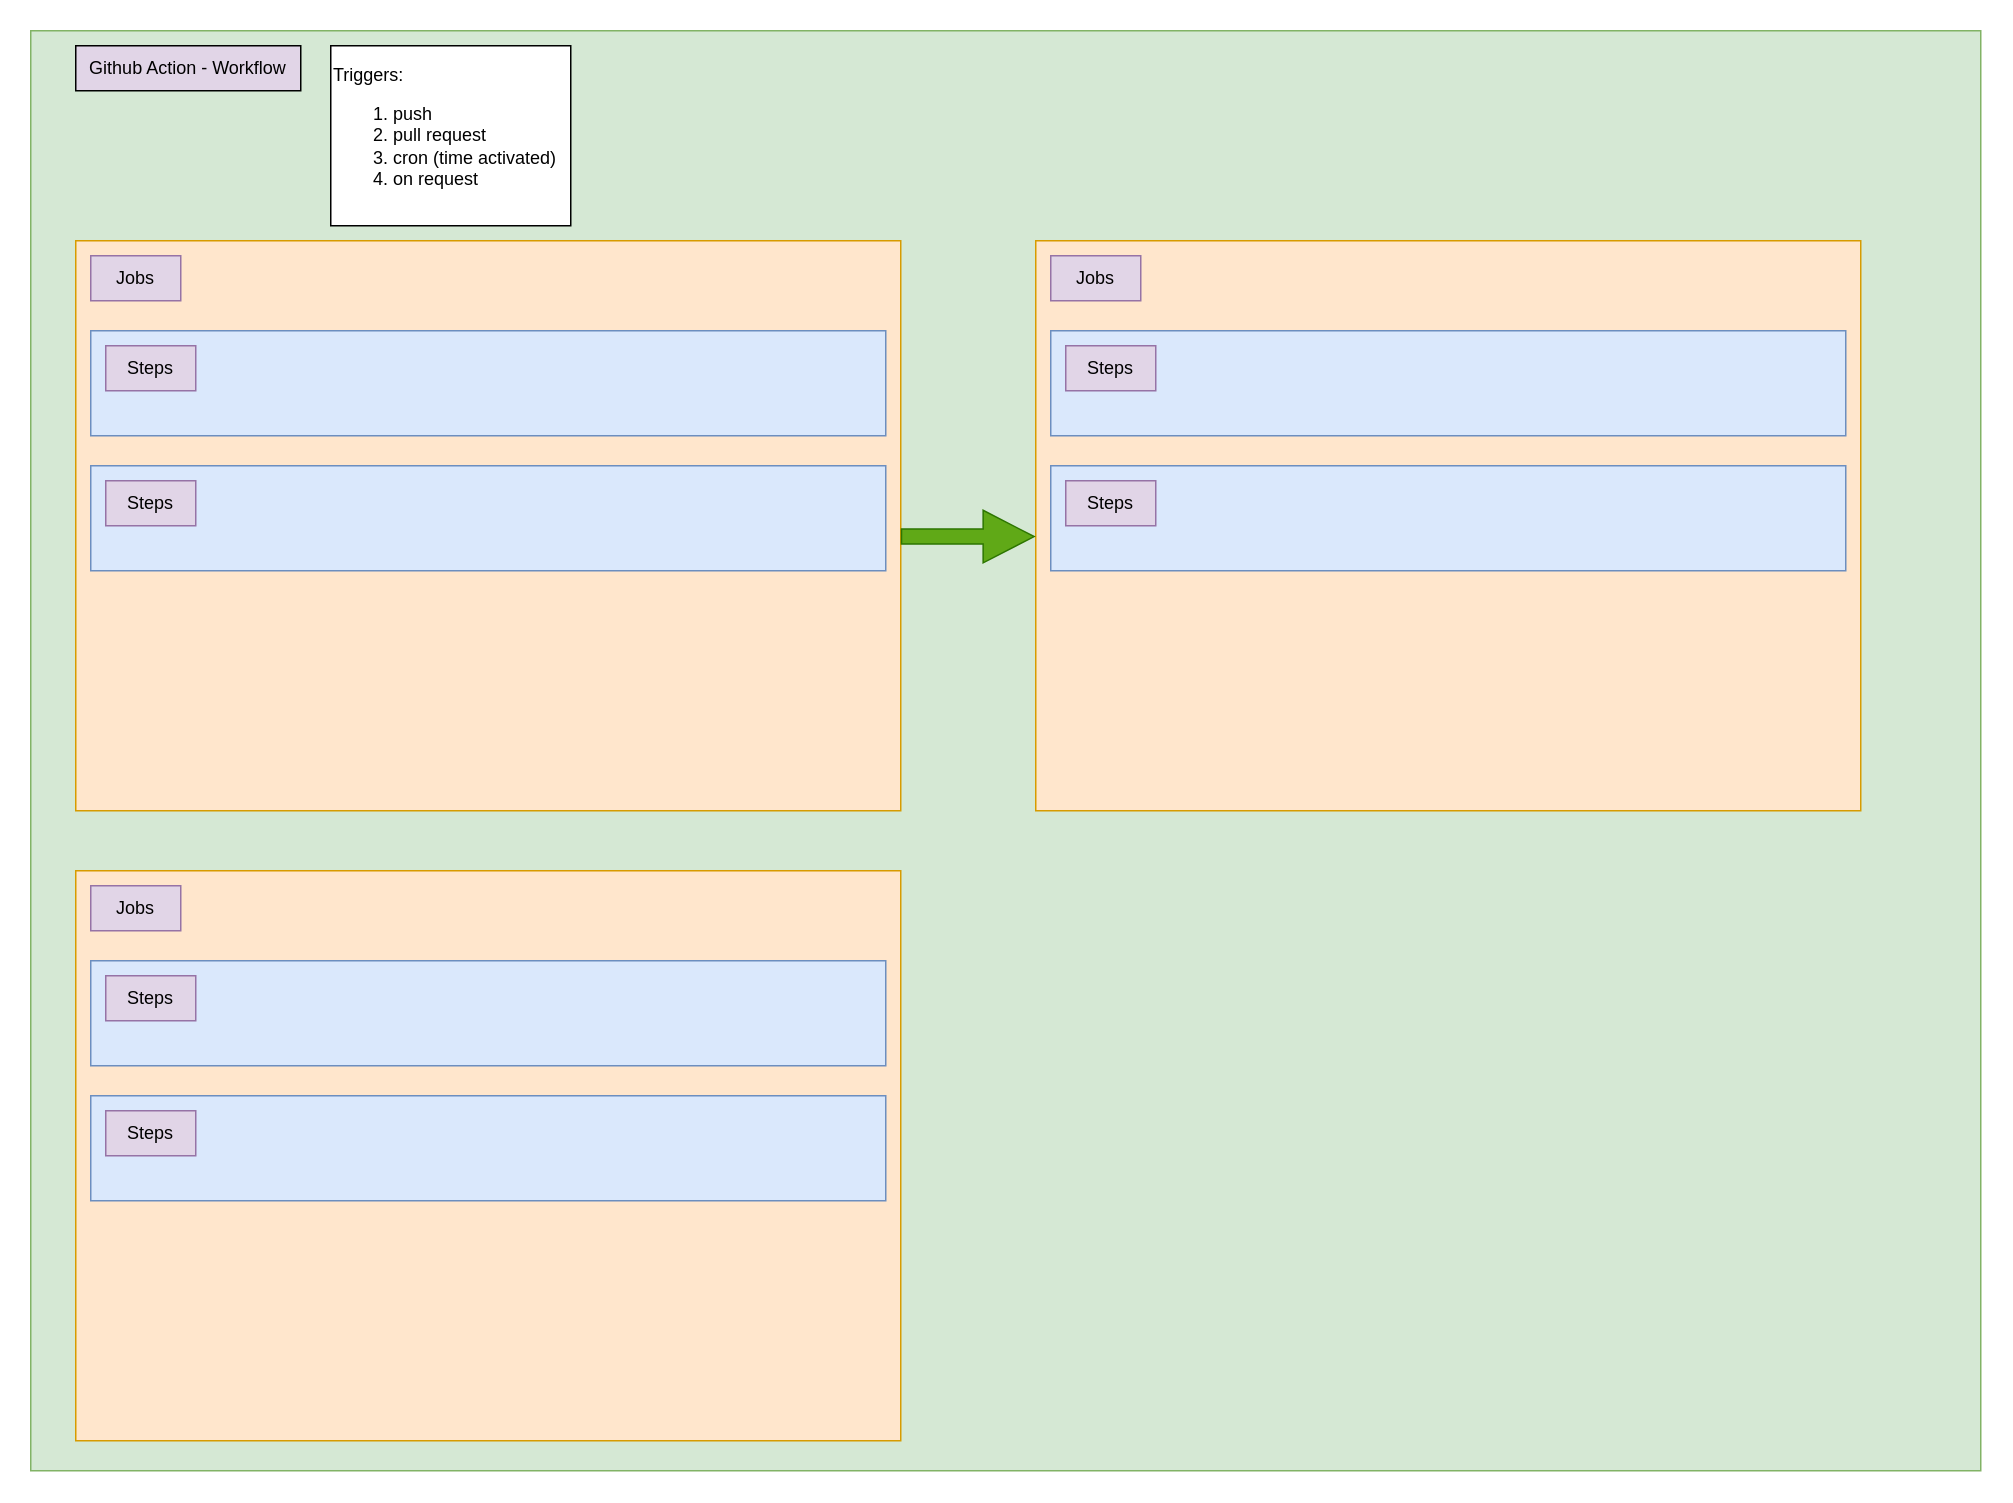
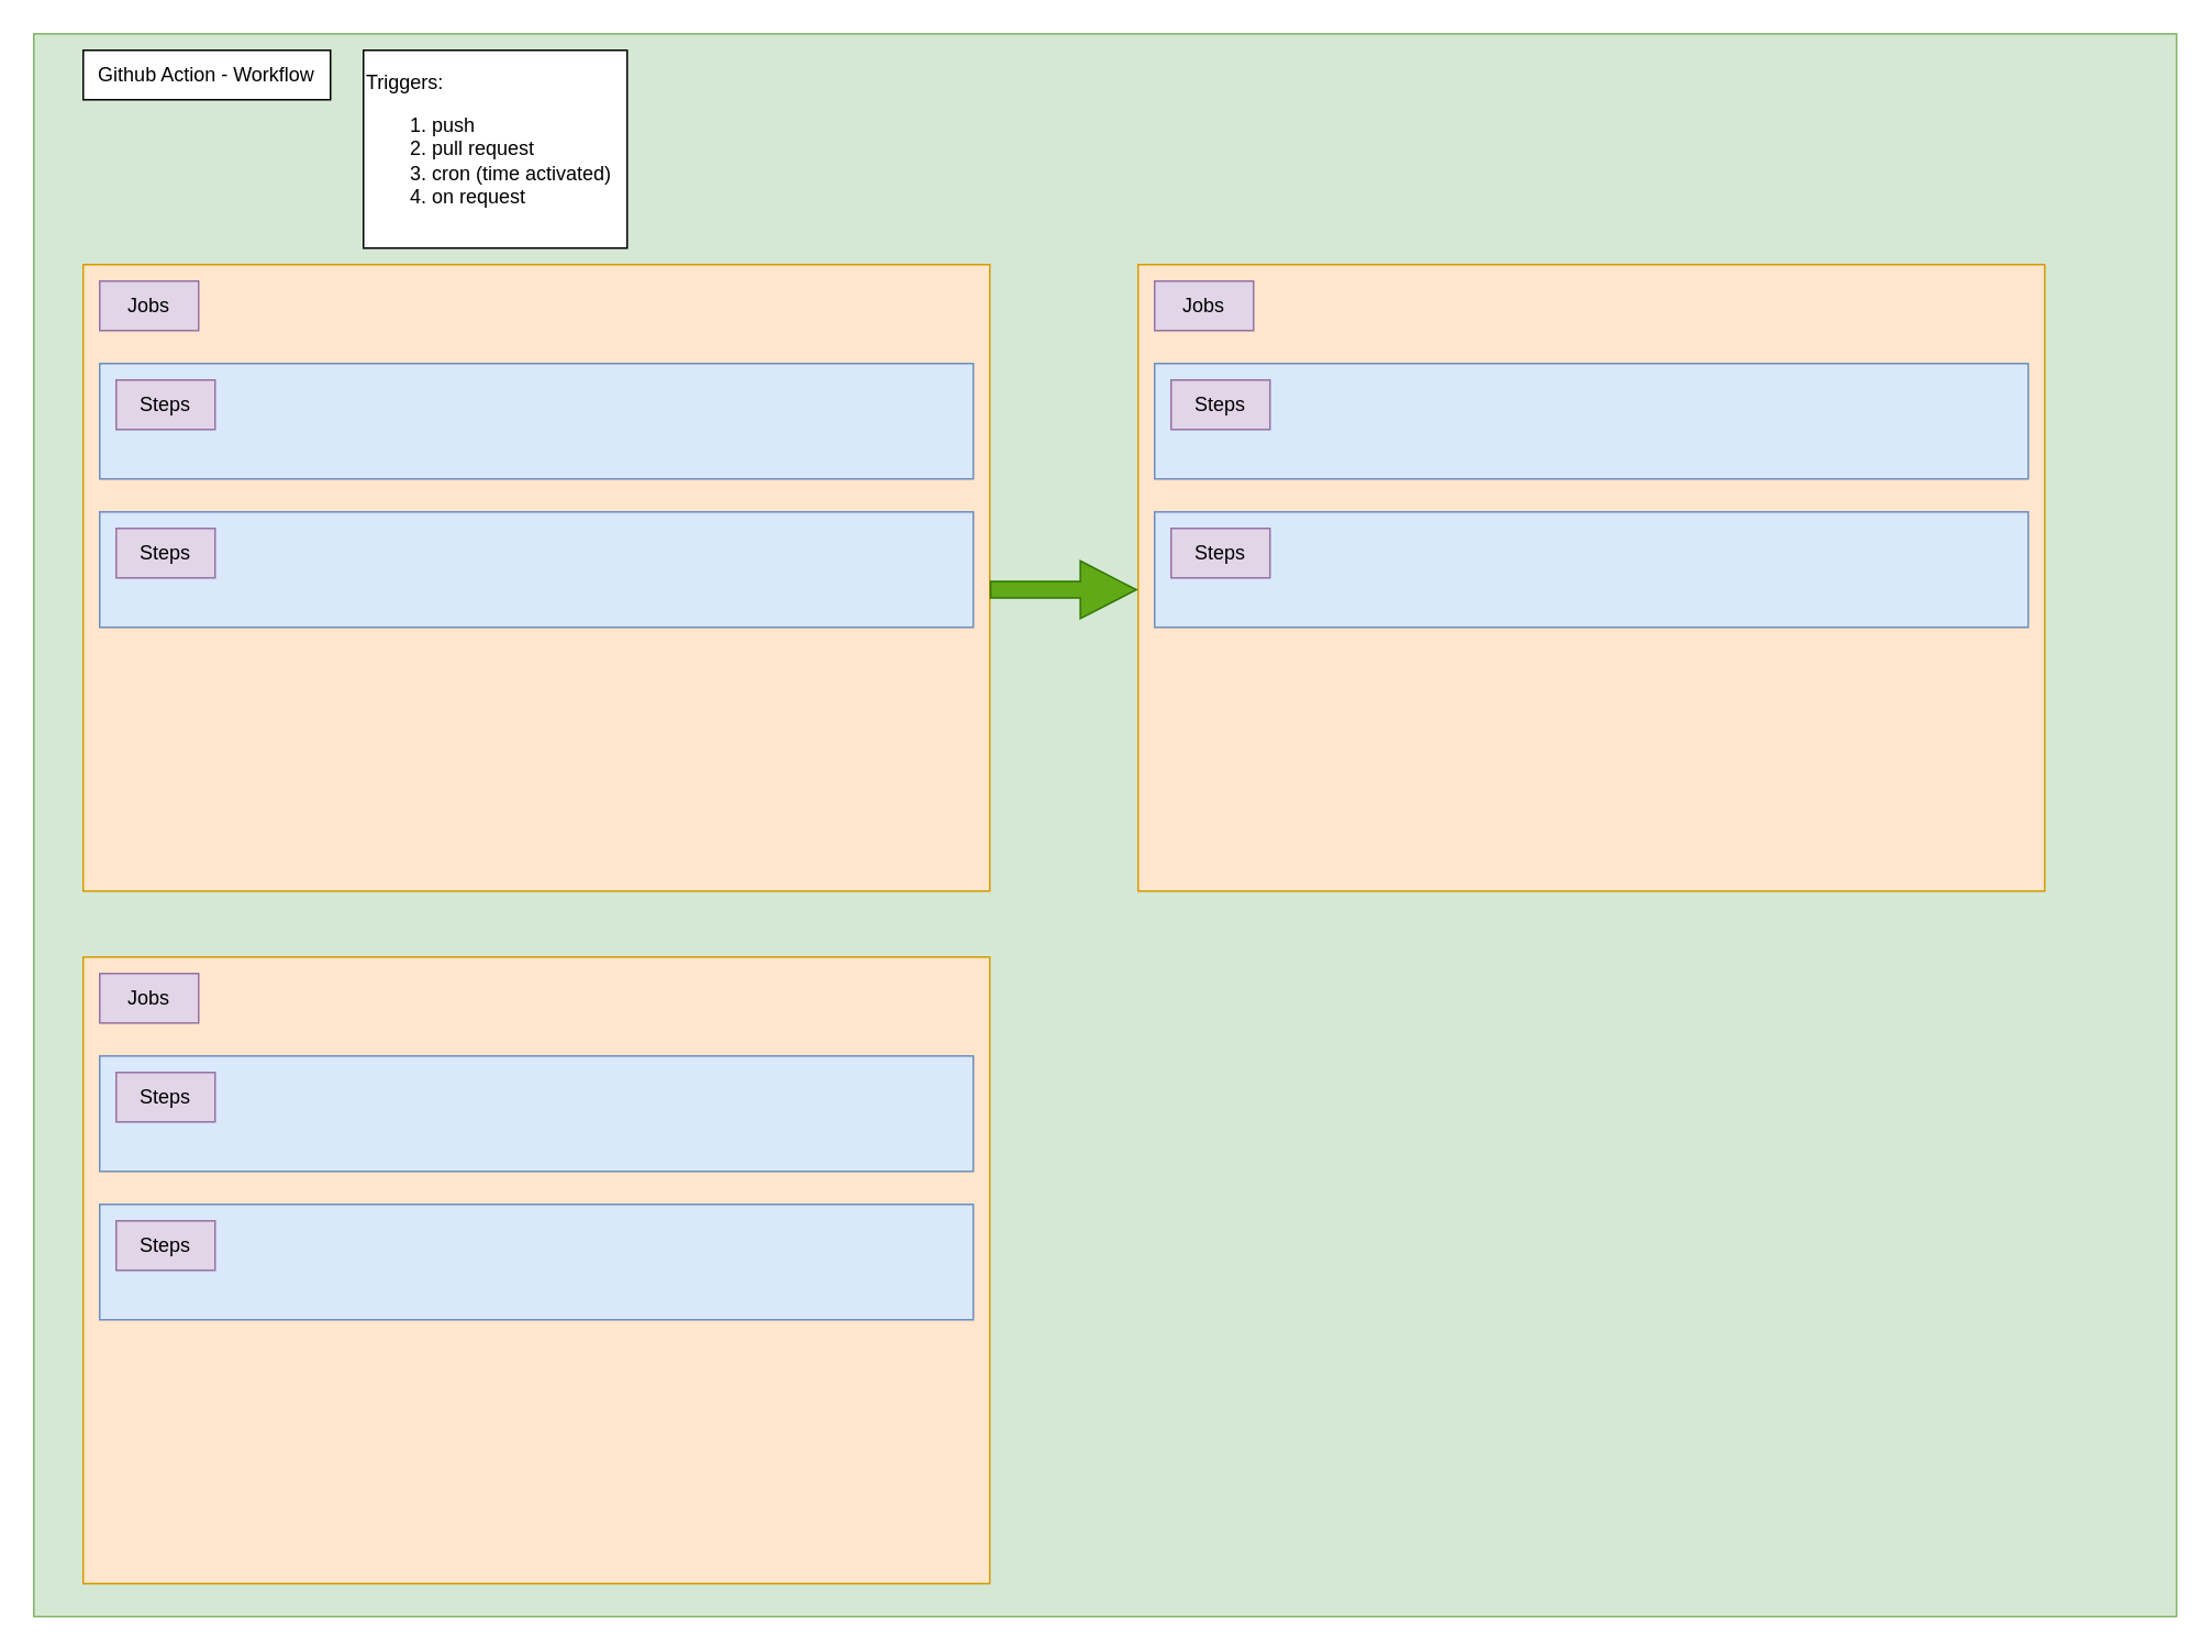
  <mxCell id="0" />
  <mxCell id="1" parent="0" />
  <mxCell id="2" value="" style="rounded=0;whiteSpace=wrap;html=1;fillColor=#d5e8d4;strokeColor=#82b366;" vertex="1" parent="1"><mxGeometry x="20" y="20" width="1300" height="960" as="geometry" /></mxCell>
  <mxCell id="3" value="" style="rounded=0;whiteSpace=wrap;html=1;fillColor=#ffe6cc;strokeColor=#d79b00;" vertex="1" parent="1"><mxGeometry x="50" y="160" width="550" height="380" as="geometry" /></mxCell>
  <mxCell id="4" value="" style="rounded=0;whiteSpace=wrap;html=1;fillColor=#dae8fc;strokeColor=#6c8ebf;" vertex="1" parent="1"><mxGeometry x="60" y="220" width="530" height="70" as="geometry" /></mxCell>
  <mxCell id="5" value="" style="rounded=0;whiteSpace=wrap;html=1;fillColor=#dae8fc;strokeColor=#6c8ebf;" vertex="1" parent="1"><mxGeometry x="60" y="310" width="530" height="70" as="geometry" /></mxCell>
- <mxCell id="6" value="Github Action - Workflow" style="rounded=0;whiteSpace=wrap;html=1;fillColor=#e1d5e7;" vertex="1" parent="1"><mxGeometry x="50" y="30" width="150" height="30" as="geometry" /></mxCell>
+ <mxCell id="6" value="Github Action - Workflow" style="rounded=0;whiteSpace=wrap;html=1;" vertex="1" parent="1"><mxGeometry x="50" y="30" width="150" height="30" as="geometry" /></mxCell>
  <mxCell id="7" value="" style="rounded=0;whiteSpace=wrap;html=1;fillColor=#ffe6cc;strokeColor=#d79b00;" vertex="1" parent="1"><mxGeometry x="50" y="580" width="550" height="380" as="geometry" /></mxCell>
  <mxCell id="8" value="" style="rounded=0;whiteSpace=wrap;html=1;fillColor=#dae8fc;strokeColor=#6c8ebf;" vertex="1" parent="1"><mxGeometry x="60" y="640" width="530" height="70" as="geometry" /></mxCell>
  <mxCell id="9" value="" style="rounded=0;whiteSpace=wrap;html=1;fillColor=#dae8fc;strokeColor=#6c8ebf;" vertex="1" parent="1"><mxGeometry x="60" y="730" width="530" height="70" as="geometry" /></mxCell>
  <mxCell id="10" value="" style="rounded=0;whiteSpace=wrap;html=1;fillColor=#ffe6cc;strokeColor=#d79b00;" vertex="1" parent="1"><mxGeometry x="690" y="160" width="550" height="380" as="geometry" /></mxCell>
  <mxCell id="11" value="" style="rounded=0;whiteSpace=wrap;html=1;fillColor=#dae8fc;strokeColor=#6c8ebf;" vertex="1" parent="1"><mxGeometry x="700" y="220" width="530" height="70" as="geometry" /></mxCell>
  <mxCell id="12" value="" style="rounded=0;whiteSpace=wrap;html=1;fillColor=#dae8fc;strokeColor=#6c8ebf;" vertex="1" parent="1"><mxGeometry x="700" y="310" width="530" height="70" as="geometry" /></mxCell>
  <mxCell id="13" value="Jobs" style="rounded=0;whiteSpace=wrap;html=1;fillColor=#e1d5e7;strokeColor=#9673a6;" vertex="1" parent="1"><mxGeometry x="60" y="170" width="60" height="30" as="geometry" /></mxCell>
  <mxCell id="14" value="Jobs" style="rounded=0;whiteSpace=wrap;html=1;fillColor=#e1d5e7;strokeColor=#9673a6;" vertex="1" parent="1"><mxGeometry x="60" y="590" width="60" height="30" as="geometry" /></mxCell>
  <mxCell id="15" value="Jobs" style="rounded=0;whiteSpace=wrap;html=1;fillColor=#e1d5e7;strokeColor=#9673a6;" vertex="1" parent="1"><mxGeometry x="700" y="170" width="60" height="30" as="geometry" /></mxCell>
  <mxCell id="16" value="&lt;div style=&quot;&quot;&gt;&lt;span style=&quot;background-color: initial;&quot;&gt;Triggers:&lt;/span&gt;&lt;br&gt;&lt;ol&gt;&lt;li style=&quot;&quot;&gt;&lt;span style=&quot;background-color: initial;&quot;&gt;push&amp;nbsp;&lt;/span&gt;&lt;/li&gt;&lt;li style=&quot;&quot;&gt;&lt;span style=&quot;background-color: initial;&quot;&gt;pull request&lt;/span&gt;&lt;/li&gt;&lt;li style=&quot;&quot;&gt;cron (time activated)&lt;/li&gt;&lt;li style=&quot;&quot;&gt;on request&lt;/li&gt;&lt;/ol&gt;&lt;/div&gt;" style="rounded=0;whiteSpace=wrap;html=1;align=left;" vertex="1" parent="1"><mxGeometry x="220" y="30" width="160" height="120" as="geometry" /></mxCell>
  <mxCell id="17" value="" style="shape=flexArrow;endArrow=classic;html=1;rounded=0;entryX=-0.001;entryY=0.519;entryDx=0;entryDy=0;entryPerimeter=0;exitX=1;exitY=0.519;exitDx=0;exitDy=0;exitPerimeter=0;endWidth=24;endSize=11.006;fillColor=#60a917;strokeColor=#2D7600;" edge="1" parent="1" source="3" target="10"><mxGeometry width="50" height="50" relative="1" as="geometry"><mxPoint x="610" y="380" as="sourcePoint" /><mxPoint x="660" y="330" as="targetPoint" /></mxGeometry></mxCell>
  <mxCell id="18" value="Steps" style="rounded=0;whiteSpace=wrap;html=1;fillColor=#e1d5e7;strokeColor=#9673a6;" vertex="1" parent="1"><mxGeometry x="70" y="230" width="60" height="30" as="geometry" /></mxCell>
  <mxCell id="19" value="Steps" style="rounded=0;whiteSpace=wrap;html=1;fillColor=#e1d5e7;strokeColor=#9673a6;" vertex="1" parent="1"><mxGeometry x="70" y="320" width="60" height="30" as="geometry" /></mxCell>
  <mxCell id="20" value="Steps" style="rounded=0;whiteSpace=wrap;html=1;fillColor=#e1d5e7;strokeColor=#9673a6;" vertex="1" parent="1"><mxGeometry x="70" y="650" width="60" height="30" as="geometry" /></mxCell>
  <mxCell id="21" value="Steps" style="rounded=0;whiteSpace=wrap;html=1;fillColor=#e1d5e7;strokeColor=#9673a6;" vertex="1" parent="1"><mxGeometry x="70" y="740" width="60" height="30" as="geometry" /></mxCell>
  <mxCell id="22" value="Steps" style="rounded=0;whiteSpace=wrap;html=1;fillColor=#e1d5e7;strokeColor=#9673a6;" vertex="1" parent="1"><mxGeometry x="710" y="230" width="60" height="30" as="geometry" /></mxCell>
  <mxCell id="23" value="Steps" style="rounded=0;whiteSpace=wrap;html=1;fillColor=#e1d5e7;strokeColor=#9673a6;" vertex="1" parent="1"><mxGeometry x="710" y="320" width="60" height="30" as="geometry" /></mxCell>
